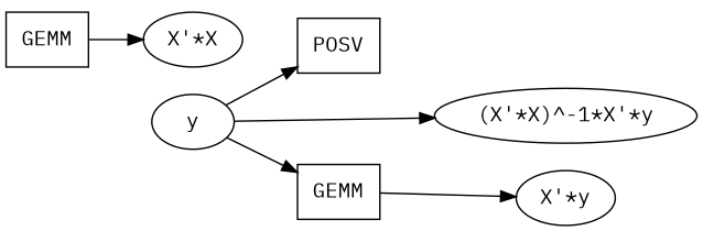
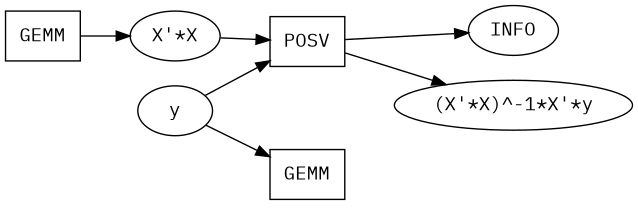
  digraph {
    fontname="IBM Plex Mono"
    rankdir=LR
    node [fontname="IBM Plex Mono"]
    edge [fontname="IBM Plex Mono"]
    n1 [label=POSV shape=box]
    "(X'*X)^-1*X'*y"
+   INFO
    n4 [label=GEMM shape=box]
-   "X'*y"
    n6 [label=GEMM shape=box]
    "X'*X"
    y
-   y -> "(X'*X)^-1*X'*y"
-   n4 -> "X'*y"
+   n1 -> "(X'*X)^-1*X'*y"
+   n1 -> INFO
    n6 -> "X'*X"
+   "X'*X" -> n1
    y -> n1
    y -> n4
  }
